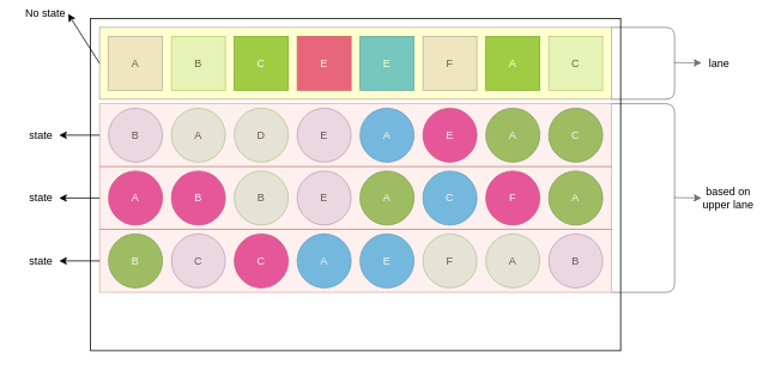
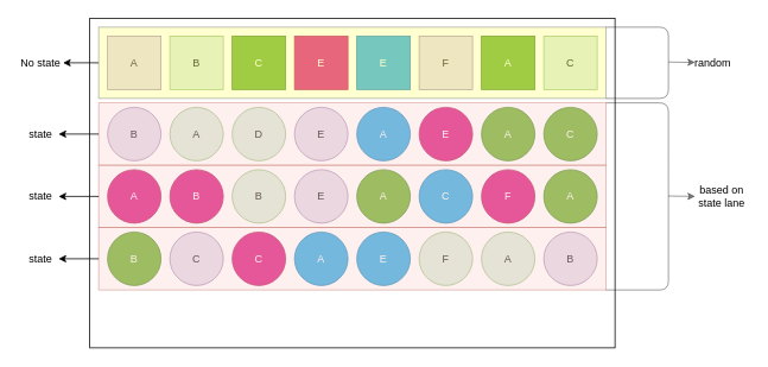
  <mxCell id="0" />
  <mxCell id="1" parent="0" />
  <mxCell id="2" value="" style="rounded=0;whiteSpace=wrap;html=1;" vertex="1" parent="1"><mxGeometry x="100" y="20" width="590" height="370" as="geometry" /></mxCell>
  <mxCell id="3" value="A" style="rounded=0;whiteSpace=wrap;html=1;fillColor=#e1d5e7;strokeColor=#9673a6;" vertex="1" parent="1"><mxGeometry x="120" y="40" width="60" height="60" as="geometry" /></mxCell>
  <mxCell id="4" value="B" style="rounded=0;whiteSpace=wrap;html=1;fillColor=#d5e8d4;strokeColor=#82b366;" vertex="1" parent="1"><mxGeometry x="190" y="40" width="60" height="60" as="geometry" /></mxCell>
  <mxCell id="5" value="C" style="rounded=0;whiteSpace=wrap;html=1;fillColor=#60a917;strokeColor=#2D7600;fontColor=#ffffff;" vertex="1" parent="1"><mxGeometry x="260" y="40" width="60" height="60" as="geometry" /></mxCell>
  <mxCell id="6" value="E" style="rounded=0;whiteSpace=wrap;html=1;fillColor=#d80073;strokeColor=#A50040;fontColor=#ffffff;" vertex="1" parent="1"><mxGeometry x="330" y="40" width="60" height="60" as="geometry" /></mxCell>
  <mxCell id="7" value="E" style="rounded=0;whiteSpace=wrap;html=1;fillColor=#1ba1e2;strokeColor=#006EAF;fontColor=#ffffff;" vertex="1" parent="1"><mxGeometry x="400" y="40" width="60" height="60" as="geometry" /></mxCell>
  <mxCell id="8" value="F" style="rounded=0;whiteSpace=wrap;html=1;fillColor=#e1d5e7;strokeColor=#9673a6;" vertex="1" parent="1"><mxGeometry x="470" y="40" width="60" height="60" as="geometry" /></mxCell>
  <mxCell id="9" value="A" style="rounded=0;whiteSpace=wrap;html=1;fillColor=#60a917;strokeColor=#2D7600;fontColor=#ffffff;" vertex="1" parent="1"><mxGeometry x="540" y="40" width="60" height="60" as="geometry" /></mxCell>
  <mxCell id="10" value="C" style="rounded=0;whiteSpace=wrap;html=1;fillColor=#d5e8d4;strokeColor=#82b366;" vertex="1" parent="1"><mxGeometry x="610" y="40" width="60" height="60" as="geometry" /></mxCell>
  <mxCell id="11" value="A" style="ellipse;whiteSpace=wrap;html=1;fillColor=#d5e8d4;strokeColor=#82b366;" vertex="1" parent="1"><mxGeometry x="190" y="120" width="60" height="60" as="geometry" /></mxCell>
  <mxCell id="12" value="D" style="ellipse;whiteSpace=wrap;html=1;fillColor=#d5e8d4;strokeColor=#82b366;" vertex="1" parent="1"><mxGeometry x="260" y="120" width="60" height="60" as="geometry" /></mxCell>
  <mxCell id="13" value="E" style="ellipse;whiteSpace=wrap;html=1;fillColor=#e1d5e7;strokeColor=#9673a6;" vertex="1" parent="1"><mxGeometry x="330" y="120" width="60" height="60" as="geometry" /></mxCell>
  <mxCell id="14" value="A" style="ellipse;whiteSpace=wrap;html=1;fillColor=#1ba1e2;strokeColor=#006EAF;fontColor=#ffffff;" vertex="1" parent="1"><mxGeometry x="400" y="120" width="60" height="60" as="geometry" /></mxCell>
  <mxCell id="15" value="E" style="ellipse;whiteSpace=wrap;html=1;fillColor=#d80073;strokeColor=#A50040;fontColor=#ffffff;" vertex="1" parent="1"><mxGeometry x="470" y="120" width="60" height="60" as="geometry" /></mxCell>
  <mxCell id="16" value="A" style="ellipse;whiteSpace=wrap;html=1;fillColor=#60a917;strokeColor=#2D7600;fontColor=#ffffff;" vertex="1" parent="1"><mxGeometry x="540" y="120" width="60" height="60" as="geometry" /></mxCell>
  <mxCell id="17" value="B" style="ellipse;whiteSpace=wrap;html=1;fillColor=#e1d5e7;strokeColor=#9673a6;" vertex="1" parent="1"><mxGeometry x="120" y="120" width="60" height="60" as="geometry" /></mxCell>
  <mxCell id="18" value="C" style="ellipse;whiteSpace=wrap;html=1;fillColor=#60a917;strokeColor=#2D7600;fontColor=#ffffff;" vertex="1" parent="1"><mxGeometry x="610" y="120" width="60" height="60" as="geometry" /></mxCell>
  <mxCell id="19" value="B" style="ellipse;whiteSpace=wrap;html=1;fillColor=#d80073;strokeColor=#A50040;fontColor=#ffffff;" vertex="1" parent="1"><mxGeometry x="190" y="190" width="60" height="60" as="geometry" /></mxCell>
  <mxCell id="20" value="B" style="ellipse;whiteSpace=wrap;html=1;fillColor=#d5e8d4;strokeColor=#82b366;" vertex="1" parent="1"><mxGeometry x="260" y="190" width="60" height="60" as="geometry" /></mxCell>
  <mxCell id="21" value="E" style="ellipse;whiteSpace=wrap;html=1;fillColor=#e1d5e7;strokeColor=#9673a6;" vertex="1" parent="1"><mxGeometry x="330" y="190" width="60" height="60" as="geometry" /></mxCell>
  <mxCell id="22" value="A" style="ellipse;whiteSpace=wrap;html=1;fillColor=#60a917;strokeColor=#2D7600;fontColor=#ffffff;" vertex="1" parent="1"><mxGeometry x="400" y="190" width="60" height="60" as="geometry" /></mxCell>
  <mxCell id="23" value="C" style="ellipse;whiteSpace=wrap;html=1;fillColor=#1ba1e2;strokeColor=#006EAF;fontColor=#ffffff;" vertex="1" parent="1"><mxGeometry x="470" y="190" width="60" height="60" as="geometry" /></mxCell>
  <mxCell id="24" value="F" style="ellipse;whiteSpace=wrap;html=1;fillColor=#d80073;strokeColor=#A50040;fontColor=#ffffff;" vertex="1" parent="1"><mxGeometry x="540" y="190" width="60" height="60" as="geometry" /></mxCell>
  <mxCell id="25" value="A" style="ellipse;whiteSpace=wrap;html=1;fillColor=#d80073;strokeColor=#A50040;fontColor=#ffffff;" vertex="1" parent="1"><mxGeometry x="120" y="190" width="60" height="60" as="geometry" /></mxCell>
  <mxCell id="26" value="A" style="ellipse;whiteSpace=wrap;html=1;fillColor=#60a917;strokeColor=#2D7600;fontColor=#ffffff;" vertex="1" parent="1"><mxGeometry x="610" y="190" width="60" height="60" as="geometry" /></mxCell>
  <mxCell id="27" value="C" style="ellipse;whiteSpace=wrap;html=1;fillColor=#e1d5e7;strokeColor=#9673a6;" vertex="1" parent="1"><mxGeometry x="190" y="260" width="60" height="60" as="geometry" /></mxCell>
  <mxCell id="28" value="C" style="ellipse;whiteSpace=wrap;html=1;fillColor=#d80073;strokeColor=#A50040;fontColor=#ffffff;" vertex="1" parent="1"><mxGeometry x="260" y="260" width="60" height="60" as="geometry" /></mxCell>
  <mxCell id="29" value="A" style="ellipse;whiteSpace=wrap;html=1;fillColor=#1ba1e2;strokeColor=#006EAF;fontColor=#ffffff;" vertex="1" parent="1"><mxGeometry x="330" y="260" width="60" height="60" as="geometry" /></mxCell>
  <mxCell id="30" value="E" style="ellipse;whiteSpace=wrap;html=1;fillColor=#1ba1e2;strokeColor=#006EAF;fontColor=#ffffff;" vertex="1" parent="1"><mxGeometry x="400" y="260" width="60" height="60" as="geometry" /></mxCell>
  <mxCell id="31" value="F" style="ellipse;whiteSpace=wrap;html=1;fillColor=#d5e8d4;strokeColor=#82b366;" vertex="1" parent="1"><mxGeometry x="470" y="260" width="60" height="60" as="geometry" /></mxCell>
  <mxCell id="32" value="A" style="ellipse;whiteSpace=wrap;html=1;fillColor=#d5e8d4;strokeColor=#82b366;" vertex="1" parent="1"><mxGeometry x="540" y="260" width="60" height="60" as="geometry" /></mxCell>
  <mxCell id="33" value="B" style="ellipse;whiteSpace=wrap;html=1;fillColor=#60a917;strokeColor=#2D7600;fontColor=#ffffff;" vertex="1" parent="1"><mxGeometry x="120" y="260" width="60" height="60" as="geometry" /></mxCell>
  <mxCell id="34" value="B" style="ellipse;whiteSpace=wrap;html=1;fillColor=#e1d5e7;strokeColor=#9673a6;" vertex="1" parent="1"><mxGeometry x="610" y="260" width="60" height="60" as="geometry" /></mxCell>
- <mxCell id="35" value="No state" style="text;html=1;strokeColor=none;fillColor=none;align=center;verticalAlign=middle;whiteSpace=wrap;rounded=0;" vertex="1" parent="1"><mxGeometry x="25" y="5" width="50" height="20" as="geometry" /></mxCell>
+ <mxCell id="35" value="No state" style="text;html=1;strokeColor=none;fillColor=none;align=center;verticalAlign=middle;whiteSpace=wrap;rounded=0;" vertex="1" parent="1"><mxGeometry x="20" y="60" width="50" height="20" as="geometry" /></mxCell>
  <mxCell id="36" value="" style="endArrow=classic;html=1;entryX=1;entryY=0.5;entryDx=0;entryDy=0;exitX=0;exitY=0.5;exitDx=0;exitDy=0;" edge="1" parent="1" source="37" target="35"><mxGeometry width="50" height="50" relative="1" as="geometry"><mxPoint x="60" y="150" as="sourcePoint" /><mxPoint x="110" y="100" as="targetPoint" /></mxGeometry></mxCell>
  <mxCell id="37" value="" style="rounded=0;whiteSpace=wrap;html=1;strokeColor=#36393d;opacity=40;fillColor=#ffff88;" vertex="1" parent="1"><mxGeometry x="110" y="30" width="570" height="80" as="geometry" /></mxCell>
  <mxCell id="38" value="state" style="text;html=1;strokeColor=none;fillColor=none;align=center;verticalAlign=middle;whiteSpace=wrap;rounded=0;opacity=40;" vertex="1" parent="1"><mxGeometry x="25" y="140" width="40" height="20" as="geometry" /></mxCell>
  <mxCell id="39" value="" style="rounded=0;whiteSpace=wrap;html=1;opacity=40;fillColor=#fad9d5;strokeColor=#ae4132;" vertex="1" parent="1"><mxGeometry x="110" y="115" width="570" height="70" as="geometry" /></mxCell>
  <mxCell id="40" value="" style="rounded=0;whiteSpace=wrap;html=1;opacity=40;fillColor=#fad9d5;strokeColor=#ae4132;" vertex="1" parent="1"><mxGeometry x="110" y="185" width="570" height="70" as="geometry" /></mxCell>
  <mxCell id="41" value="" style="rounded=0;whiteSpace=wrap;html=1;opacity=40;fillColor=#fad9d5;strokeColor=#ae4132;" vertex="1" parent="1"><mxGeometry x="110" y="255" width="570" height="70" as="geometry" /></mxCell>
  <mxCell id="42" value="" style="endArrow=classic;html=1;entryX=1;entryY=0.5;entryDx=0;entryDy=0;exitX=0;exitY=0.5;exitDx=0;exitDy=0;" edge="1" parent="1" source="39" target="38"><mxGeometry width="50" height="50" relative="1" as="geometry"><mxPoint x="50" y="230" as="sourcePoint" /><mxPoint x="100" y="180" as="targetPoint" /></mxGeometry></mxCell>
  <mxCell id="43" value="state" style="text;html=1;strokeColor=none;fillColor=none;align=center;verticalAlign=middle;whiteSpace=wrap;rounded=0;opacity=40;" vertex="1" parent="1"><mxGeometry x="25" y="210" width="40" height="20" as="geometry" /></mxCell>
  <mxCell id="44" value="" style="endArrow=classic;html=1;entryX=1;entryY=0.5;entryDx=0;entryDy=0;exitX=0;exitY=0.5;exitDx=0;exitDy=0;" edge="1" parent="1" target="43"><mxGeometry width="50" height="50" relative="1" as="geometry"><mxPoint x="110" y="220" as="sourcePoint" /><mxPoint x="100" y="250" as="targetPoint" /></mxGeometry></mxCell>
  <mxCell id="45" value="state" style="text;html=1;strokeColor=none;fillColor=none;align=center;verticalAlign=middle;whiteSpace=wrap;rounded=0;opacity=40;" vertex="1" parent="1"><mxGeometry x="25" y="280" width="40" height="20" as="geometry" /></mxCell>
  <mxCell id="46" value="" style="endArrow=classic;html=1;entryX=1;entryY=0.5;entryDx=0;entryDy=0;exitX=0;exitY=0.5;exitDx=0;exitDy=0;" edge="1" parent="1" target="45"><mxGeometry width="50" height="50" relative="1" as="geometry"><mxPoint x="110" y="290" as="sourcePoint" /><mxPoint x="100" y="320" as="targetPoint" /></mxGeometry></mxCell>
  <mxCell id="47" value="" style="endArrow=none;html=1;exitX=1;exitY=1;exitDx=0;exitDy=0;entryX=1;entryY=0;entryDx=0;entryDy=0;opacity=50;" edge="1" parent="1" source="41" target="39"><mxGeometry width="50" height="50" relative="1" as="geometry"><mxPoint x="690" y="150" as="sourcePoint" /><mxPoint x="740" y="100" as="targetPoint" /><Array as="points"><mxPoint x="750" y="325" /><mxPoint x="750" y="190" /><mxPoint x="750" y="115" /></Array></mxGeometry></mxCell>
  <mxCell id="48" value="" style="endArrow=classic;html=1;opacity=50;" edge="1" parent="1"><mxGeometry width="50" height="50" relative="1" as="geometry"><mxPoint x="750" y="219.58" as="sourcePoint" /><mxPoint x="780" y="220" as="targetPoint" /></mxGeometry></mxCell>
  <mxCell id="49" value="" style="endArrow=none;html=1;exitX=1;exitY=1;exitDx=0;exitDy=0;entryX=1;entryY=0;entryDx=0;entryDy=0;opacity=50;" edge="1" parent="1" source="37"><mxGeometry width="50" height="50" relative="1" as="geometry"><mxPoint x="680" y="240" as="sourcePoint" /><mxPoint x="680" y="30" as="targetPoint" /><Array as="points"><mxPoint x="750" y="110" /><mxPoint x="750" y="30" /></Array></mxGeometry></mxCell>
  <mxCell id="50" value="" style="endArrow=classic;html=1;opacity=50;" edge="1" parent="1"><mxGeometry width="50" height="50" relative="1" as="geometry"><mxPoint x="750" y="69.17" as="sourcePoint" /><mxPoint x="780" y="69.59" as="targetPoint" /></mxGeometry></mxCell>
- <mxCell id="51" value="lane" style="text;html=1;strokeColor=none;fillColor=none;align=center;verticalAlign=middle;whiteSpace=wrap;rounded=0;opacity=40;" vertex="1" parent="1"><mxGeometry x="780" y="60" width="40" height="20" as="geometry" /></mxCell>
- <mxCell id="52" value="based on upper lane" style="text;html=1;strokeColor=none;fillColor=none;align=center;verticalAlign=middle;whiteSpace=wrap;rounded=0;opacity=40;" vertex="1" parent="1"><mxGeometry x="780" y="210" width="60" height="20" as="geometry" /></mxCell>
+ <mxCell id="51" value="random" style="text;html=1;strokeColor=none;fillColor=none;align=center;verticalAlign=middle;whiteSpace=wrap;rounded=0;opacity=40;" vertex="1" parent="1"><mxGeometry x="780" y="60" width="40" height="20" as="geometry" /></mxCell>
+ <mxCell id="52" value="based on state lane" style="text;html=1;strokeColor=none;fillColor=none;align=center;verticalAlign=middle;whiteSpace=wrap;rounded=0;opacity=40;" vertex="1" parent="1"><mxGeometry x="780" y="210" width="60" height="20" as="geometry" /></mxCell>
